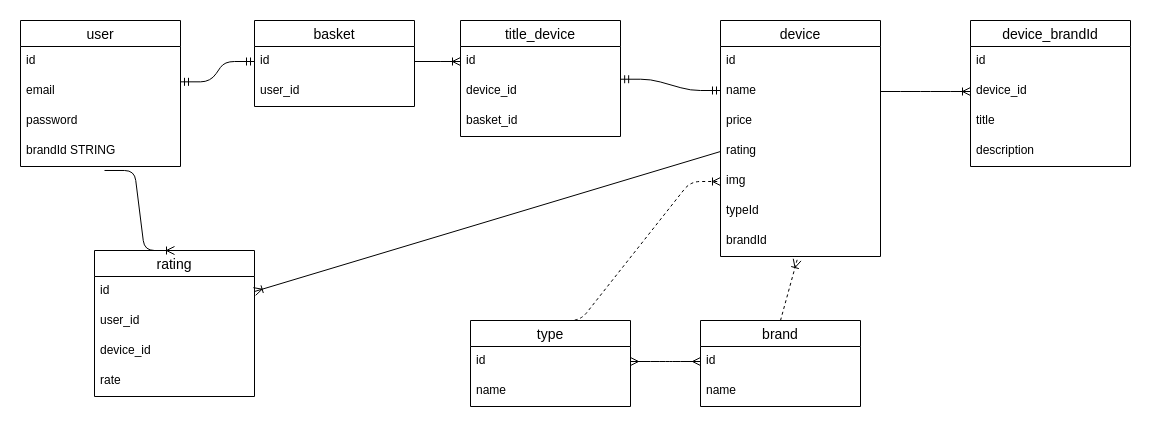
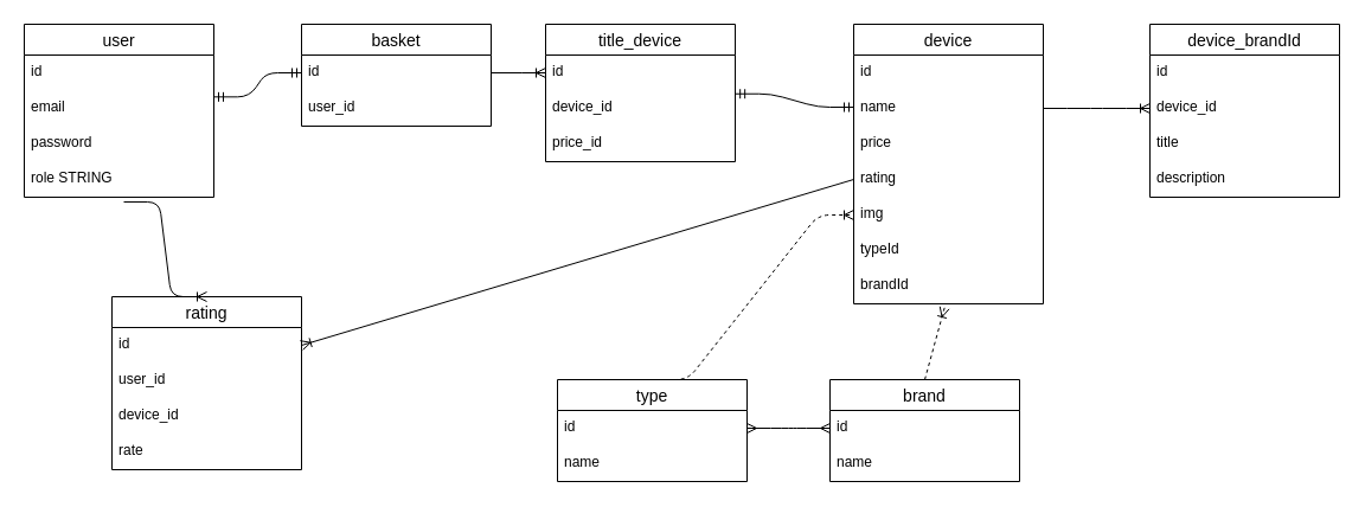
  <mxCell id="0" />
  <mxCell id="1" parent="0" />
  <mxCell id="2" value="user" style="swimlane;fontStyle=0;childLayout=stackLayout;horizontal=1;startSize=26;horizontalStack=0;resizeParent=1;resizeParentMax=0;resizeLast=0;collapsible=1;marginBottom=0;align=center;fontSize=14;" parent="1" vertex="1"><mxGeometry x="20" y="20" width="160" height="146" as="geometry" /></mxCell>
  <mxCell id="3" value="id" style="text;strokeColor=none;fillColor=none;spacingLeft=4;spacingRight=4;overflow=hidden;rotatable=0;points=[[0,0.5],[1,0.5]];portConstraint=eastwest;fontSize=12;" parent="2" vertex="1"><mxGeometry y="26" width="160" height="30" as="geometry" /></mxCell>
  <mxCell id="4" value="email" style="text;strokeColor=none;fillColor=none;spacingLeft=4;spacingRight=4;overflow=hidden;rotatable=0;points=[[0,0.5],[1,0.5]];portConstraint=eastwest;fontSize=12;" parent="2" vertex="1"><mxGeometry y="56" width="160" height="30" as="geometry" /></mxCell>
  <mxCell id="5" value="password" style="text;strokeColor=none;fillColor=none;spacingLeft=4;spacingRight=4;overflow=hidden;rotatable=0;points=[[0,0.5],[1,0.5]];portConstraint=eastwest;fontSize=12;" parent="2" vertex="1"><mxGeometry y="86" width="160" height="30" as="geometry" /></mxCell>
- <mxCell id="6" value="brandId STRING" style="text;strokeColor=none;fillColor=none;spacingLeft=4;spacingRight=4;overflow=hidden;rotatable=0;points=[[0,0.5],[1,0.5]];portConstraint=eastwest;fontSize=12;" parent="2" vertex="1"><mxGeometry y="116" width="160" height="30" as="geometry" /></mxCell>
+ <mxCell id="6" value="role STRING" style="text;strokeColor=none;fillColor=none;spacingLeft=4;spacingRight=4;overflow=hidden;rotatable=0;points=[[0,0.5],[1,0.5]];portConstraint=eastwest;fontSize=12;" parent="2" vertex="1"><mxGeometry y="116" width="160" height="30" as="geometry" /></mxCell>
  <mxCell id="7" value="basket" style="swimlane;fontStyle=0;childLayout=stackLayout;horizontal=1;startSize=26;horizontalStack=0;resizeParent=1;resizeParentMax=0;resizeLast=0;collapsible=1;marginBottom=0;align=center;fontSize=14;" parent="1" vertex="1"><mxGeometry x="254" y="20" width="160" height="86" as="geometry" /></mxCell>
  <mxCell id="8" value="id" style="text;strokeColor=none;fillColor=none;spacingLeft=4;spacingRight=4;overflow=hidden;rotatable=0;points=[[0,0.5],[1,0.5]];portConstraint=eastwest;fontSize=12;" parent="7" vertex="1"><mxGeometry y="26" width="160" height="30" as="geometry" /></mxCell>
  <mxCell id="9" value="user_id" style="text;strokeColor=none;fillColor=none;spacingLeft=4;spacingRight=4;overflow=hidden;rotatable=0;points=[[0,0.5],[1,0.5]];portConstraint=eastwest;fontSize=12;" parent="7" vertex="1"><mxGeometry y="56" width="160" height="30" as="geometry" /></mxCell>
  <mxCell id="10" value="" style="edgeStyle=entityRelationEdgeStyle;fontSize=12;html=1;endArrow=ERmandOne;startArrow=ERmandOne;exitX=1;exitY=0.178;exitDx=0;exitDy=0;exitPerimeter=0;entryX=0;entryY=0.5;entryDx=0;entryDy=0;" parent="1" source="4" target="8" edge="1"><mxGeometry width="100" height="100" relative="1" as="geometry"><mxPoint x="190" y="290" as="sourcePoint" /><mxPoint x="290" y="190" as="targetPoint" /></mxGeometry></mxCell>
  <mxCell id="11" value="device" style="swimlane;fontStyle=0;childLayout=stackLayout;horizontal=1;startSize=26;horizontalStack=0;resizeParent=1;resizeParentMax=0;resizeLast=0;collapsible=1;marginBottom=0;align=center;fontSize=14;" parent="1" vertex="1"><mxGeometry x="720" y="20" width="160" height="236" as="geometry" /></mxCell>
  <mxCell id="12" value="id" style="text;strokeColor=none;fillColor=none;spacingLeft=4;spacingRight=4;overflow=hidden;rotatable=0;points=[[0,0.5],[1,0.5]];portConstraint=eastwest;fontSize=12;" parent="11" vertex="1"><mxGeometry y="26" width="160" height="30" as="geometry" /></mxCell>
  <mxCell id="13" value="name" style="text;strokeColor=none;fillColor=none;spacingLeft=4;spacingRight=4;overflow=hidden;rotatable=0;points=[[0,0.5],[1,0.5]];portConstraint=eastwest;fontSize=12;" parent="11" vertex="1"><mxGeometry y="56" width="160" height="30" as="geometry" /></mxCell>
  <mxCell id="14" value="price" style="text;strokeColor=none;fillColor=none;spacingLeft=4;spacingRight=4;overflow=hidden;rotatable=0;points=[[0,0.5],[1,0.5]];portConstraint=eastwest;fontSize=12;" parent="11" vertex="1"><mxGeometry y="86" width="160" height="30" as="geometry" /></mxCell>
  <mxCell id="15" value="rating" style="text;strokeColor=none;fillColor=none;spacingLeft=4;spacingRight=4;overflow=hidden;rotatable=0;points=[[0,0.5],[1,0.5]];portConstraint=eastwest;fontSize=12;" parent="11" vertex="1"><mxGeometry y="116" width="160" height="30" as="geometry" /></mxCell>
  <mxCell id="16" value="img" style="text;strokeColor=none;fillColor=none;spacingLeft=4;spacingRight=4;overflow=hidden;rotatable=0;points=[[0,0.5],[1,0.5]];portConstraint=eastwest;fontSize=12;" parent="11" vertex="1"><mxGeometry y="146" width="160" height="30" as="geometry" /></mxCell>
  <mxCell id="17" value="typeId" style="text;strokeColor=none;fillColor=none;spacingLeft=4;spacingRight=4;overflow=hidden;rotatable=0;points=[[0,0.5],[1,0.5]];portConstraint=eastwest;fontSize=12;" parent="11" vertex="1"><mxGeometry y="176" width="160" height="30" as="geometry" /></mxCell>
  <mxCell id="18" value="brandId" style="text;strokeColor=none;fillColor=none;spacingLeft=4;spacingRight=4;overflow=hidden;rotatable=0;points=[[0,0.5],[1,0.5]];portConstraint=eastwest;fontSize=12;" parent="11" vertex="1"><mxGeometry y="206" width="160" height="30" as="geometry" /></mxCell>
  <mxCell id="19" value="type" style="swimlane;fontStyle=0;childLayout=stackLayout;horizontal=1;startSize=26;horizontalStack=0;resizeParent=1;resizeParentMax=0;resizeLast=0;collapsible=1;marginBottom=0;align=center;fontSize=14;" parent="1" vertex="1"><mxGeometry x="470" y="320" width="160" height="86" as="geometry" /></mxCell>
  <mxCell id="20" value="id" style="text;strokeColor=none;fillColor=none;spacingLeft=4;spacingRight=4;overflow=hidden;rotatable=0;points=[[0,0.5],[1,0.5]];portConstraint=eastwest;fontSize=12;" parent="19" vertex="1"><mxGeometry y="26" width="160" height="30" as="geometry" /></mxCell>
  <mxCell id="21" value="name" style="text;strokeColor=none;fillColor=none;spacingLeft=4;spacingRight=4;overflow=hidden;rotatable=0;points=[[0,0.5],[1,0.5]];portConstraint=eastwest;fontSize=12;" parent="19" vertex="1"><mxGeometry y="56" width="160" height="30" as="geometry" /></mxCell>
  <mxCell id="22" value="brand" style="swimlane;fontStyle=0;childLayout=stackLayout;horizontal=1;startSize=26;horizontalStack=0;resizeParent=1;resizeParentMax=0;resizeLast=0;collapsible=1;marginBottom=0;align=center;fontSize=14;" parent="1" vertex="1"><mxGeometry x="700" y="320" width="160" height="86" as="geometry" /></mxCell>
  <mxCell id="23" value="id" style="text;strokeColor=none;fillColor=none;spacingLeft=4;spacingRight=4;overflow=hidden;rotatable=0;points=[[0,0.5],[1,0.5]];portConstraint=eastwest;fontSize=12;" parent="22" vertex="1"><mxGeometry y="26" width="160" height="30" as="geometry" /></mxCell>
  <mxCell id="24" value="name" style="text;strokeColor=none;fillColor=none;spacingLeft=4;spacingRight=4;overflow=hidden;rotatable=0;points=[[0,0.5],[1,0.5]];portConstraint=eastwest;fontSize=12;" parent="22" vertex="1"><mxGeometry y="56" width="160" height="30" as="geometry" /></mxCell>
  <mxCell id="25" value="" style="edgeStyle=entityRelationEdgeStyle;fontSize=12;html=1;endArrow=ERoneToMany;exitX=0.5;exitY=0;exitDx=0;exitDy=0;entryX=0;entryY=0.5;entryDx=0;entryDy=0;dashed=1;" parent="1" source="19" target="16" edge="1"><mxGeometry width="100" height="100" relative="1" as="geometry"><mxPoint x="620" y="310" as="sourcePoint" /><mxPoint x="720" y="210" as="targetPoint" /></mxGeometry></mxCell>
  <mxCell id="26" value="" style="fontSize=12;html=1;endArrow=ERoneToMany;exitX=0.5;exitY=0;exitDx=0;exitDy=0;entryX=0.479;entryY=1.111;entryDx=0;entryDy=0;entryPerimeter=0;dashed=1;" parent="1" source="22" target="18" edge="1"><mxGeometry width="100" height="100" relative="1" as="geometry"><mxPoint x="620" y="310" as="sourcePoint" /><mxPoint x="720" y="210" as="targetPoint" /></mxGeometry></mxCell>
  <mxCell id="27" value="" style="edgeStyle=entityRelationEdgeStyle;fontSize=12;html=1;endArrow=ERmany;startArrow=ERmany;exitX=1;exitY=0.5;exitDx=0;exitDy=0;entryX=0;entryY=0.5;entryDx=0;entryDy=0;" parent="1" source="20" target="23" edge="1"><mxGeometry width="100" height="100" relative="1" as="geometry"><mxPoint x="620" y="310" as="sourcePoint" /><mxPoint x="720" y="210" as="targetPoint" /></mxGeometry></mxCell>
  <mxCell id="28" value="device_brandId" style="swimlane;fontStyle=0;childLayout=stackLayout;horizontal=1;startSize=26;horizontalStack=0;resizeParent=1;resizeParentMax=0;resizeLast=0;collapsible=1;marginBottom=0;align=center;fontSize=14;" parent="1" vertex="1"><mxGeometry x="970" y="20" width="160" height="146" as="geometry" /></mxCell>
  <mxCell id="29" value="id" style="text;strokeColor=none;fillColor=none;spacingLeft=4;spacingRight=4;overflow=hidden;rotatable=0;points=[[0,0.5],[1,0.5]];portConstraint=eastwest;fontSize=12;" parent="28" vertex="1"><mxGeometry y="26" width="160" height="30" as="geometry" /></mxCell>
  <mxCell id="30" value="device_id" style="text;strokeColor=none;fillColor=none;spacingLeft=4;spacingRight=4;overflow=hidden;rotatable=0;points=[[0,0.5],[1,0.5]];portConstraint=eastwest;fontSize=12;" parent="28" vertex="1"><mxGeometry y="56" width="160" height="30" as="geometry" /></mxCell>
  <mxCell id="31" value="title" style="text;strokeColor=none;fillColor=none;spacingLeft=4;spacingRight=4;overflow=hidden;rotatable=0;points=[[0,0.5],[1,0.5]];portConstraint=eastwest;fontSize=12;" parent="28" vertex="1"><mxGeometry y="86" width="160" height="30" as="geometry" /></mxCell>
  <mxCell id="32" value="description" style="text;strokeColor=none;fillColor=none;spacingLeft=4;spacingRight=4;overflow=hidden;rotatable=0;points=[[0,0.5],[1,0.5]];portConstraint=eastwest;fontSize=12;" parent="28" vertex="1"><mxGeometry y="116" width="160" height="30" as="geometry" /></mxCell>
  <mxCell id="33" value="" style="edgeStyle=entityRelationEdgeStyle;fontSize=12;html=1;endArrow=ERoneToMany;exitX=1;exitY=0.5;exitDx=0;exitDy=0;entryX=0;entryY=0.5;entryDx=0;entryDy=0;" parent="1" source="13" target="30" edge="1"><mxGeometry width="100" height="100" relative="1" as="geometry"><mxPoint x="840" y="200" as="sourcePoint" /><mxPoint x="940" y="100" as="targetPoint" /></mxGeometry></mxCell>
  <mxCell id="34" value="title_device" style="swimlane;fontStyle=0;childLayout=stackLayout;horizontal=1;startSize=26;horizontalStack=0;resizeParent=1;resizeParentMax=0;resizeLast=0;collapsible=1;marginBottom=0;align=center;fontSize=14;" parent="1" vertex="1"><mxGeometry x="460" y="20" width="160" height="116" as="geometry" /></mxCell>
  <mxCell id="35" value="id" style="text;strokeColor=none;fillColor=none;spacingLeft=4;spacingRight=4;overflow=hidden;rotatable=0;points=[[0,0.5],[1,0.5]];portConstraint=eastwest;fontSize=12;" parent="34" vertex="1"><mxGeometry y="26" width="160" height="30" as="geometry" /></mxCell>
  <mxCell id="36" value="device_id" style="text;strokeColor=none;fillColor=none;spacingLeft=4;spacingRight=4;overflow=hidden;rotatable=0;points=[[0,0.5],[1,0.5]];portConstraint=eastwest;fontSize=12;" parent="34" vertex="1"><mxGeometry y="56" width="160" height="30" as="geometry" /></mxCell>
- <mxCell id="37" value="basket_id" style="text;strokeColor=none;fillColor=none;spacingLeft=4;spacingRight=4;overflow=hidden;rotatable=0;points=[[0,0.5],[1,0.5]];portConstraint=eastwest;fontSize=12;" parent="34" vertex="1"><mxGeometry y="86" width="160" height="30" as="geometry" /></mxCell>
+ <mxCell id="37" value="price_id" style="text;strokeColor=none;fillColor=none;spacingLeft=4;spacingRight=4;overflow=hidden;rotatable=0;points=[[0,0.5],[1,0.5]];portConstraint=eastwest;fontSize=12;" parent="34" vertex="1"><mxGeometry y="86" width="160" height="30" as="geometry" /></mxCell>
  <mxCell id="38" value="" style="edgeStyle=entityRelationEdgeStyle;fontSize=12;html=1;endArrow=ERoneToMany;exitX=1;exitY=0.5;exitDx=0;exitDy=0;entryX=0;entryY=0.5;entryDx=0;entryDy=0;" parent="1" source="8" target="35" edge="1"><mxGeometry width="100" height="100" relative="1" as="geometry"><mxPoint x="370" y="210" as="sourcePoint" /><mxPoint x="470" y="110" as="targetPoint" /></mxGeometry></mxCell>
  <mxCell id="39" value="" style="edgeStyle=entityRelationEdgeStyle;fontSize=12;html=1;endArrow=ERmandOne;startArrow=ERmandOne;exitX=1.001;exitY=0.091;exitDx=0;exitDy=0;exitPerimeter=0;" parent="1" source="36" edge="1"><mxGeometry width="100" height="100" relative="1" as="geometry"><mxPoint x="670" y="190" as="sourcePoint" /><mxPoint x="720" y="90" as="targetPoint" /></mxGeometry></mxCell>
  <mxCell id="40" value="rating" style="swimlane;fontStyle=0;childLayout=stackLayout;horizontal=1;startSize=26;horizontalStack=0;resizeParent=1;resizeParentMax=0;resizeLast=0;collapsible=1;marginBottom=0;align=center;fontSize=14;" parent="1" vertex="1"><mxGeometry x="94" y="250" width="160" height="146" as="geometry" /></mxCell>
  <mxCell id="41" value="id" style="text;strokeColor=none;fillColor=none;spacingLeft=4;spacingRight=4;overflow=hidden;rotatable=0;points=[[0,0.5],[1,0.5]];portConstraint=eastwest;fontSize=12;" parent="40" vertex="1"><mxGeometry y="26" width="160" height="30" as="geometry" /></mxCell>
  <mxCell id="42" value="user_id" style="text;strokeColor=none;fillColor=none;spacingLeft=4;spacingRight=4;overflow=hidden;rotatable=0;points=[[0,0.5],[1,0.5]];portConstraint=eastwest;fontSize=12;" parent="40" vertex="1"><mxGeometry y="56" width="160" height="30" as="geometry" /></mxCell>
  <mxCell id="43" value="device_id" style="text;strokeColor=none;fillColor=none;spacingLeft=4;spacingRight=4;overflow=hidden;rotatable=0;points=[[0,0.5],[1,0.5]];portConstraint=eastwest;fontSize=12;" parent="40" vertex="1"><mxGeometry y="86" width="160" height="30" as="geometry" /></mxCell>
  <mxCell id="44" value="rate" style="text;strokeColor=none;fillColor=none;spacingLeft=4;spacingRight=4;overflow=hidden;rotatable=0;points=[[0,0.5],[1,0.5]];portConstraint=eastwest;fontSize=12;" parent="40" vertex="1"><mxGeometry y="116" width="160" height="30" as="geometry" /></mxCell>
  <mxCell id="45" value="" style="edgeStyle=entityRelationEdgeStyle;fontSize=12;html=1;endArrow=ERoneToMany;exitX=0.525;exitY=1.133;exitDx=0;exitDy=0;exitPerimeter=0;entryX=0.5;entryY=0;entryDx=0;entryDy=0;" parent="1" source="6" target="40" edge="1"><mxGeometry width="100" height="100" relative="1" as="geometry"><mxPoint x="350" y="300" as="sourcePoint" /><mxPoint x="450" y="200" as="targetPoint" /></mxGeometry></mxCell>
  <mxCell id="46" value="" style="fontSize=12;html=1;endArrow=ERoneToMany;exitX=0;exitY=0.5;exitDx=0;exitDy=0;entryX=1;entryY=0.5;entryDx=0;entryDy=0;" parent="1" source="15" target="41" edge="1"><mxGeometry width="100" height="100" relative="1" as="geometry"><mxPoint x="610" y="190" as="sourcePoint" /><mxPoint x="470" y="200" as="targetPoint" /></mxGeometry></mxCell>
